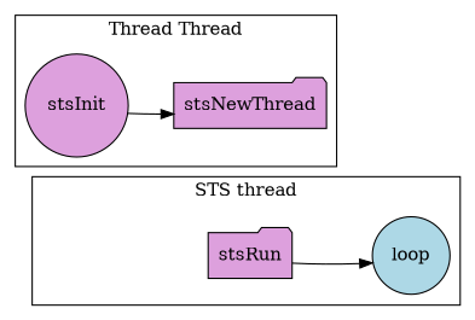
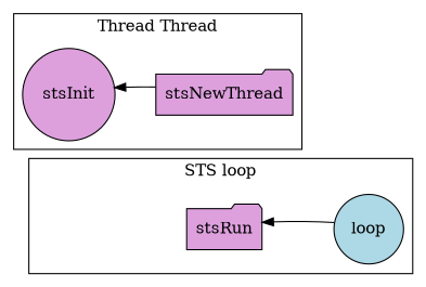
  digraph {
    rankdir=LR
    node [style=filled fillcolor=plum shape=folder]
    n1 [style=invis fillcolor="" shape=""]
    stsRun
    loop [fillcolor=lightblue shape=circle]
    stsInit [shape=circle]
    stsNewThread
    subgraph cluster_1 {
-     label="STS thread"
+     label="STS loop"
      n1
      stsRun
      loop
    }
    subgraph cluster_2 {
      label="Thread Thread"
      stsInit
      stsNewThread
    }
    n1 -> stsRun [style=invis]
-   stsRun -> loop
-   stsInit -> stsNewThread
+   loop -> stsRun
+   stsNewThread -> stsInit
  }
